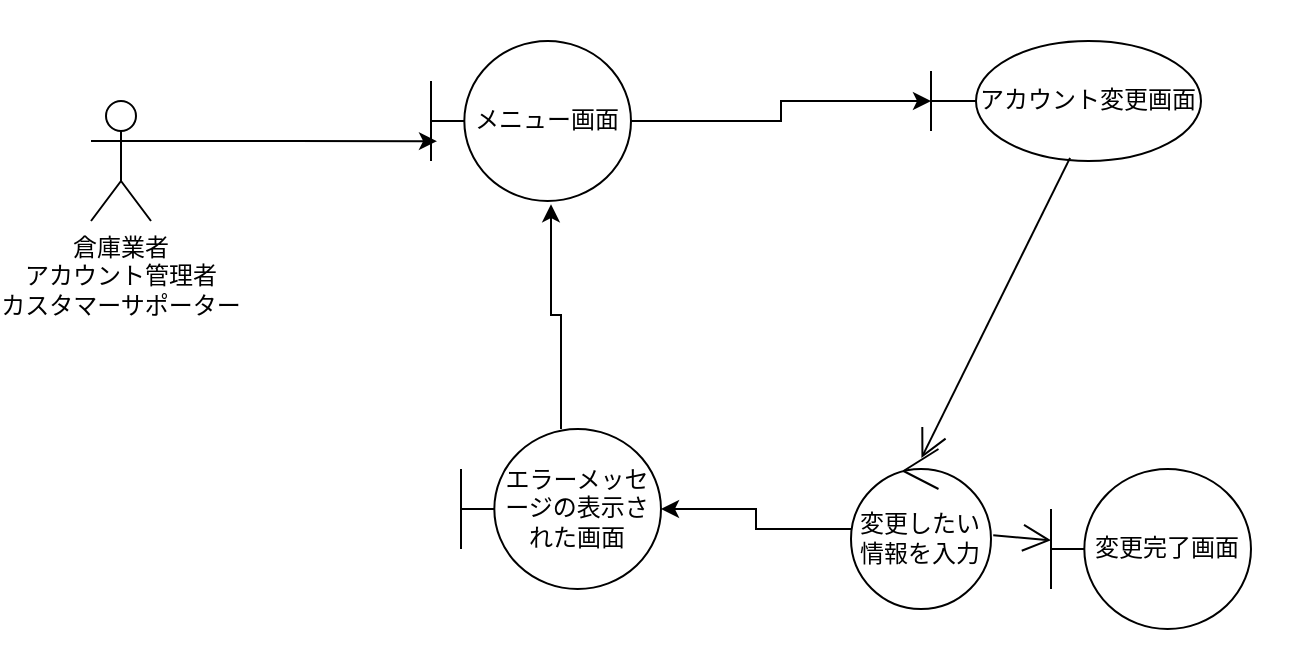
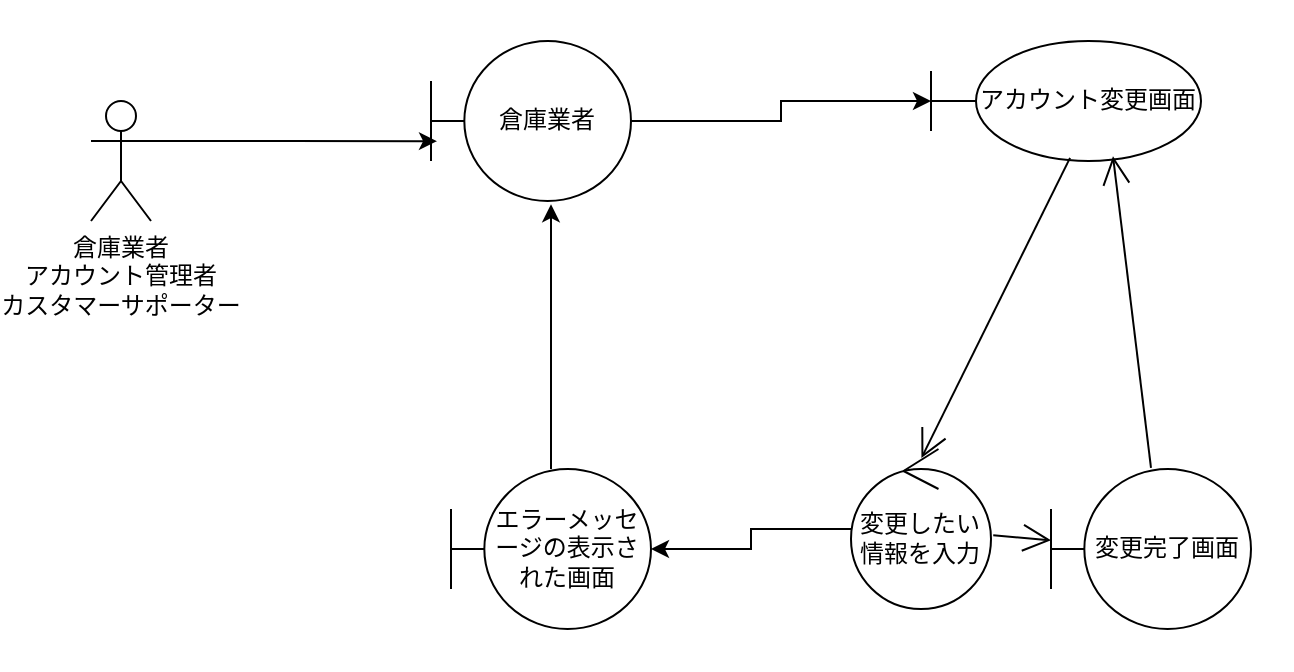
  <mxCell id="0" />
  <mxCell id="1" parent="0" />
  <mxCell id="2" style="edgeStyle=orthogonalEdgeStyle;rounded=0;orthogonalLoop=1;jettySize=auto;html=1;exitX=1;exitY=0.333;exitDx=0;exitDy=0;exitPerimeter=0;entryX=0.03;entryY=0.626;entryDx=0;entryDy=0;entryPerimeter=0;" edge="1" parent="1" source="3" target="4"><mxGeometry relative="1" as="geometry"><mxPoint x="210" y="170.111" as="targetPoint" /></mxGeometry></mxCell>
  <mxCell id="3" value="倉庫業者&lt;div&gt;アカウント管理者&lt;/div&gt;&lt;div&gt;カスタマーサポーター&lt;/div&gt;" style="shape=umlActor;verticalLabelPosition=bottom;verticalAlign=top;html=1;" vertex="1" parent="1"><mxGeometry x="20" y="50" width="30" height="60" as="geometry" /></mxCell>
- <mxCell id="4" value="メニュー画面" style="shape=umlBoundary;whiteSpace=wrap;html=1;" vertex="1" parent="1"><mxGeometry x="190" y="20" width="100" height="80" as="geometry" /></mxCell>
+ <mxCell id="4" value="倉庫業者" style="shape=umlBoundary;whiteSpace=wrap;html=1;" vertex="1" parent="1"><mxGeometry x="190" y="20" width="100" height="80" as="geometry" /></mxCell>
  <mxCell id="5" value="アカウント変更画面" style="shape=umlBoundary;whiteSpace=wrap;html=1;" vertex="1" parent="1"><mxGeometry x="440" y="20" width="135" height="60" as="geometry" /></mxCell>
  <mxCell id="6" style="edgeStyle=orthogonalEdgeStyle;rounded=0;orthogonalLoop=1;jettySize=auto;html=1;entryX=0;entryY=0.5;entryDx=0;entryDy=0;entryPerimeter=0;" edge="1" parent="1" source="4" target="5"><mxGeometry relative="1" as="geometry" /></mxCell>
  <mxCell id="7" style="edgeStyle=orthogonalEdgeStyle;rounded=0;orthogonalLoop=1;jettySize=auto;html=1;" edge="1" parent="1" source="8" target="11"><mxGeometry relative="1" as="geometry" /></mxCell>
  <mxCell id="8" value="変更したい情報を入力" style="ellipse;shape=umlControl;whiteSpace=wrap;html=1;" vertex="1" parent="1"><mxGeometry x="400" y="224" width="70" height="80" as="geometry" /></mxCell>
  <mxCell id="9" value="" style="endArrow=open;endFill=1;endSize=12;html=1;rounded=0;exitX=0.515;exitY=0.974;exitDx=0;exitDy=0;exitPerimeter=0;entryX=0.503;entryY=0.057;entryDx=0;entryDy=0;entryPerimeter=0;" edge="1" parent="1" source="5" target="8"><mxGeometry width="160" relative="1" as="geometry"><mxPoint x="330" y="220" as="sourcePoint" /><mxPoint x="490" y="220" as="targetPoint" /></mxGeometry></mxCell>
  <mxCell id="10" style="edgeStyle=orthogonalEdgeStyle;rounded=0;orthogonalLoop=1;jettySize=auto;html=1;entryX=0.6;entryY=1.02;entryDx=0;entryDy=0;entryPerimeter=0;" edge="1" parent="1" source="11" target="4"><mxGeometry relative="1" as="geometry"><mxPoint x="190" y="110" as="targetPoint" /></mxGeometry></mxCell>
- <mxCell id="11" value="エラーメッセージの表示された画面" style="shape=umlBoundary;whiteSpace=wrap;html=1;" vertex="1" parent="1"><mxGeometry x="205" y="214" width="100" height="80" as="geometry" /></mxCell>
+ <mxCell id="11" value="エラーメッセージの表示された画面" style="shape=umlBoundary;whiteSpace=wrap;html=1;" vertex="1" parent="1"><mxGeometry x="200" y="234" width="100" height="80" as="geometry" /></mxCell>
  <mxCell id="12" value="" style="endArrow=open;endFill=1;endSize=12;html=1;rounded=0;exitX=1.016;exitY=0.539;exitDx=0;exitDy=0;exitPerimeter=0;" edge="1" parent="1" source="8" target="13"><mxGeometry width="160" relative="1" as="geometry"><mxPoint x="290" y="170" as="sourcePoint" /><mxPoint x="550" y="274" as="targetPoint" /></mxGeometry></mxCell>
  <mxCell id="13" value="変更完了画面" style="shape=umlBoundary;whiteSpace=wrap;html=1;" vertex="1" parent="1"><mxGeometry x="500" y="234" width="100" height="80" as="geometry" /></mxCell>
+ <mxCell id="14" value="" style="endArrow=open;endFill=1;endSize=12;html=1;rounded=0;exitX=0.5;exitY=-0.007;exitDx=0;exitDy=0;exitPerimeter=0;entryX=0.674;entryY=0.96;entryDx=0;entryDy=0;entryPerimeter=0;" edge="1" parent="1" source="13" target="5"><mxGeometry width="160" relative="1" as="geometry"><mxPoint x="290" y="170" as="sourcePoint" /><mxPoint x="660" y="130" as="targetPoint" /></mxGeometry></mxCell>
